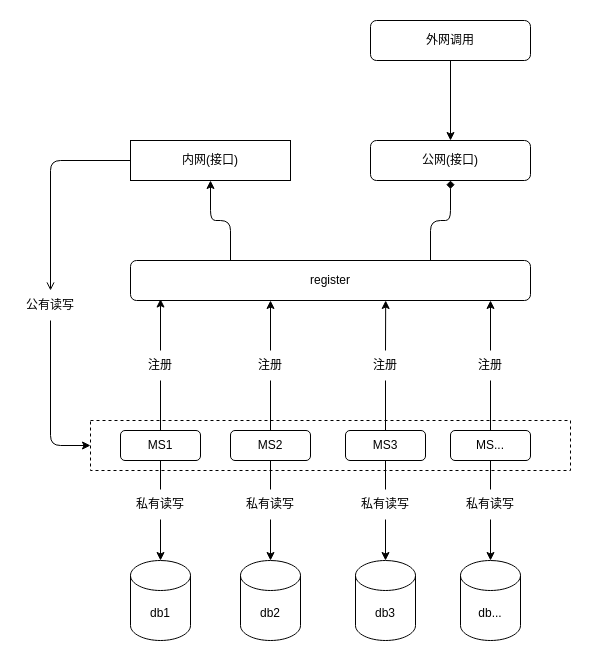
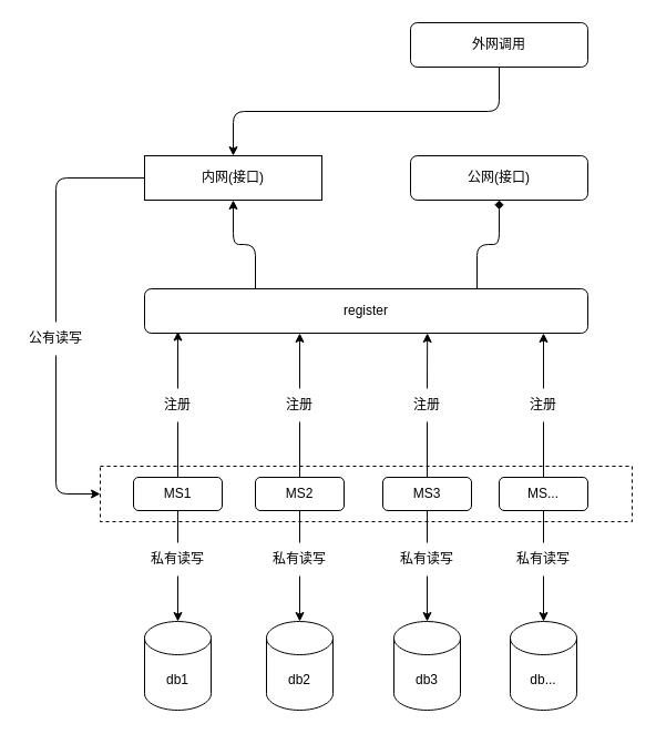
  <mxCell id="0" />
  <mxCell id="1" parent="0" />
  <mxCell id="2" style="edgeStyle=none;html=1;exitX=0.5;exitY=1;exitDx=0;exitDy=0;entryX=0.5;entryY=0;entryDx=0;entryDy=0;entryPerimeter=0;startArrow=none;startFill=0;" edge="1" parent="1" source="21" target="8"><mxGeometry relative="1" as="geometry" /></mxCell>
  <mxCell id="3" style="edgeStyle=none;html=1;exitX=0.5;exitY=0;exitDx=0;exitDy=0;entryX=0.075;entryY=0.963;entryDx=0;entryDy=0;entryPerimeter=0;startArrow=none;startFill=0;" edge="1" parent="1" source="29" target="7"><mxGeometry relative="1" as="geometry" /></mxCell>
  <mxCell id="4" value="MS1" style="rounded=1;whiteSpace=wrap;html=1;" vertex="1" parent="1"><mxGeometry x="120" y="430" width="80" height="30" as="geometry" /></mxCell>
  <mxCell id="5" style="edgeStyle=orthogonalEdgeStyle;html=1;exitX=0.25;exitY=0;exitDx=0;exitDy=0;entryX=0.5;entryY=1;entryDx=0;entryDy=0;startArrow=none;startFill=0;" edge="1" parent="1" source="7" target="38"><mxGeometry relative="1" as="geometry" /></mxCell>
  <mxCell id="6" style="edgeStyle=orthogonalEdgeStyle;html=1;exitX=0.75;exitY=0;exitDx=0;exitDy=0;entryX=0.5;entryY=1;entryDx=0;entryDy=0;startArrow=none;startFill=0;endArrow=diamond;" edge="1" parent="1" source="7" target="39"><mxGeometry relative="1" as="geometry" /></mxCell>
  <mxCell id="7" value="register" style="rounded=1;whiteSpace=wrap;html=1;" vertex="1" parent="1"><mxGeometry x="130" y="260" width="400" height="40" as="geometry" /></mxCell>
  <mxCell id="8" value="db1" style="shape=cylinder3;whiteSpace=wrap;html=1;boundedLbl=1;backgroundOutline=1;size=15;" vertex="1" parent="1"><mxGeometry x="130" y="560" width="60" height="80" as="geometry" /></mxCell>
  <mxCell id="9" value="db2" style="shape=cylinder3;whiteSpace=wrap;html=1;boundedLbl=1;backgroundOutline=1;size=15;" vertex="1" parent="1"><mxGeometry x="240" y="560" width="60" height="80" as="geometry" /></mxCell>
  <mxCell id="10" value="db3" style="shape=cylinder3;whiteSpace=wrap;html=1;boundedLbl=1;backgroundOutline=1;size=15;" vertex="1" parent="1"><mxGeometry x="355" y="560" width="60" height="80" as="geometry" /></mxCell>
  <mxCell id="11" value="db..." style="shape=cylinder3;whiteSpace=wrap;html=1;boundedLbl=1;backgroundOutline=1;size=15;" vertex="1" parent="1"><mxGeometry x="460" y="560" width="60" height="80" as="geometry" /></mxCell>
  <mxCell id="12" style="edgeStyle=none;html=1;exitX=0.5;exitY=1;exitDx=0;exitDy=0;entryX=0.5;entryY=0;entryDx=0;entryDy=0;entryPerimeter=0;startArrow=none;startFill=0;" edge="1" parent="1" source="23" target="9"><mxGeometry relative="1" as="geometry" /></mxCell>
  <mxCell id="13" style="edgeStyle=none;html=1;exitX=0.5;exitY=0;exitDx=0;exitDy=0;startArrow=none;startFill=0;" edge="1" parent="1" source="31"><mxGeometry relative="1" as="geometry"><mxPoint x="270" y="300" as="targetPoint" /></mxGeometry></mxCell>
  <mxCell id="14" value="MS2" style="rounded=1;whiteSpace=wrap;html=1;" vertex="1" parent="1"><mxGeometry x="230" y="430" width="80" height="30" as="geometry" /></mxCell>
  <mxCell id="15" style="edgeStyle=none;html=1;exitX=0.5;exitY=1;exitDx=0;exitDy=0;entryX=0.5;entryY=0;entryDx=0;entryDy=0;entryPerimeter=0;startArrow=none;startFill=0;" edge="1" parent="1" source="25" target="10"><mxGeometry relative="1" as="geometry" /></mxCell>
  <mxCell id="16" style="edgeStyle=none;html=1;exitX=0.5;exitY=0;exitDx=0;exitDy=0;entryX=0.638;entryY=1;entryDx=0;entryDy=0;entryPerimeter=0;startArrow=none;startFill=0;" edge="1" parent="1" source="33" target="7"><mxGeometry relative="1" as="geometry" /></mxCell>
  <mxCell id="17" value="MS3" style="rounded=1;whiteSpace=wrap;html=1;" vertex="1" parent="1"><mxGeometry x="345" y="430" width="80" height="30" as="geometry" /></mxCell>
  <mxCell id="18" style="edgeStyle=none;html=1;exitX=0.5;exitY=1;exitDx=0;exitDy=0;entryX=0.5;entryY=0;entryDx=0;entryDy=0;entryPerimeter=0;startArrow=none;startFill=0;" edge="1" parent="1" source="27" target="11"><mxGeometry relative="1" as="geometry" /></mxCell>
  <mxCell id="19" style="edgeStyle=none;html=1;exitX=0.5;exitY=0;exitDx=0;exitDy=0;startArrow=none;startFill=0;" edge="1" parent="1" source="35"><mxGeometry relative="1" as="geometry"><mxPoint x="490" y="300" as="targetPoint" /></mxGeometry></mxCell>
  <mxCell id="20" value="MS..." style="rounded=1;whiteSpace=wrap;html=1;" vertex="1" parent="1"><mxGeometry x="450" y="430" width="80" height="30" as="geometry" /></mxCell>
  <mxCell id="21" value="私有读写" style="text;html=1;strokeColor=none;fillColor=none;align=center;verticalAlign=middle;whiteSpace=wrap;rounded=0;" vertex="1" parent="1"><mxGeometry x="130" y="489" width="60" height="30" as="geometry" /></mxCell>
  <mxCell id="22" value="" style="edgeStyle=none;html=1;exitX=0.5;exitY=1;exitDx=0;exitDy=0;entryX=0.5;entryY=0;entryDx=0;entryDy=0;entryPerimeter=0;startArrow=none;startFill=0;endArrow=none;" edge="1" parent="1" source="4" target="21"><mxGeometry relative="1" as="geometry"><mxPoint x="160" y="460" as="sourcePoint" /><mxPoint x="160" y="560" as="targetPoint" /></mxGeometry></mxCell>
  <mxCell id="23" value="私有读写" style="text;html=1;strokeColor=none;fillColor=none;align=center;verticalAlign=middle;whiteSpace=wrap;rounded=0;" vertex="1" parent="1"><mxGeometry x="240" y="489" width="60" height="30" as="geometry" /></mxCell>
  <mxCell id="24" value="" style="edgeStyle=none;html=1;exitX=0.5;exitY=1;exitDx=0;exitDy=0;entryX=0.5;entryY=0;entryDx=0;entryDy=0;entryPerimeter=0;startArrow=none;startFill=0;endArrow=none;" edge="1" parent="1" source="14" target="23"><mxGeometry relative="1" as="geometry"><mxPoint x="270" y="460" as="sourcePoint" /><mxPoint x="270" y="560" as="targetPoint" /></mxGeometry></mxCell>
  <mxCell id="25" value="私有读写" style="text;html=1;strokeColor=none;fillColor=none;align=center;verticalAlign=middle;whiteSpace=wrap;rounded=0;" vertex="1" parent="1"><mxGeometry x="355" y="489" width="60" height="30" as="geometry" /></mxCell>
  <mxCell id="26" value="" style="edgeStyle=none;html=1;exitX=0.5;exitY=1;exitDx=0;exitDy=0;entryX=0.5;entryY=0;entryDx=0;entryDy=0;entryPerimeter=0;startArrow=none;startFill=0;endArrow=none;" edge="1" parent="1" source="17" target="25"><mxGeometry relative="1" as="geometry"><mxPoint x="385" y="460" as="sourcePoint" /><mxPoint x="385" y="560" as="targetPoint" /></mxGeometry></mxCell>
  <mxCell id="27" value="私有读写" style="text;html=1;strokeColor=none;fillColor=none;align=center;verticalAlign=middle;whiteSpace=wrap;rounded=0;" vertex="1" parent="1"><mxGeometry x="460" y="489" width="60" height="30" as="geometry" /></mxCell>
  <mxCell id="28" value="" style="edgeStyle=none;html=1;exitX=0.5;exitY=1;exitDx=0;exitDy=0;entryX=0.5;entryY=0;entryDx=0;entryDy=0;entryPerimeter=0;startArrow=none;startFill=0;endArrow=none;" edge="1" parent="1" source="20" target="27"><mxGeometry relative="1" as="geometry"><mxPoint x="490" y="460" as="sourcePoint" /><mxPoint x="490" y="560" as="targetPoint" /></mxGeometry></mxCell>
  <mxCell id="29" value="注册" style="text;html=1;strokeColor=none;fillColor=none;align=center;verticalAlign=middle;whiteSpace=wrap;rounded=0;" vertex="1" parent="1"><mxGeometry x="130" y="350" width="60" height="30" as="geometry" /></mxCell>
  <mxCell id="30" value="" style="edgeStyle=none;html=1;exitX=0.5;exitY=0;exitDx=0;exitDy=0;entryX=0.5;entryY=1;entryDx=0;entryDy=0;startArrow=none;startFill=0;endArrow=none;" edge="1" parent="1" source="4" target="29"><mxGeometry relative="1" as="geometry"><mxPoint x="160" y="430" as="sourcePoint" /><mxPoint x="160" y="298.52" as="targetPoint" /></mxGeometry></mxCell>
  <mxCell id="31" value="注册" style="text;html=1;strokeColor=none;fillColor=none;align=center;verticalAlign=middle;whiteSpace=wrap;rounded=0;" vertex="1" parent="1"><mxGeometry x="240" y="350" width="60" height="30" as="geometry" /></mxCell>
  <mxCell id="32" value="" style="edgeStyle=none;html=1;exitX=0.5;exitY=0;exitDx=0;exitDy=0;startArrow=none;startFill=0;endArrow=none;" edge="1" parent="1" source="14" target="31"><mxGeometry relative="1" as="geometry"><mxPoint x="270" y="430" as="sourcePoint" /><mxPoint x="270" y="300" as="targetPoint" /></mxGeometry></mxCell>
  <mxCell id="33" value="注册" style="text;html=1;strokeColor=none;fillColor=none;align=center;verticalAlign=middle;whiteSpace=wrap;rounded=0;" vertex="1" parent="1"><mxGeometry x="355" y="350" width="60" height="30" as="geometry" /></mxCell>
  <mxCell id="34" value="" style="edgeStyle=none;html=1;exitX=0.5;exitY=0;exitDx=0;exitDy=0;entryX=0.5;entryY=1;entryDx=0;entryDy=0;startArrow=none;startFill=0;endArrow=none;" edge="1" parent="1" source="17" target="33"><mxGeometry relative="1" as="geometry"><mxPoint x="385" y="430" as="sourcePoint" /><mxPoint x="385.2" y="300" as="targetPoint" /></mxGeometry></mxCell>
  <mxCell id="35" value="注册" style="text;html=1;strokeColor=none;fillColor=none;align=center;verticalAlign=middle;whiteSpace=wrap;rounded=0;" vertex="1" parent="1"><mxGeometry x="460" y="350" width="60" height="30" as="geometry" /></mxCell>
  <mxCell id="36" value="" style="edgeStyle=none;html=1;exitX=0.5;exitY=0;exitDx=0;exitDy=0;startArrow=none;startFill=0;endArrow=none;" edge="1" parent="1" source="20" target="35"><mxGeometry relative="1" as="geometry"><mxPoint x="490" y="430" as="sourcePoint" /><mxPoint x="490" y="300" as="targetPoint" /></mxGeometry></mxCell>
  <mxCell id="37" style="edgeStyle=orthogonalEdgeStyle;html=1;exitX=0.5;exitY=1;exitDx=0;exitDy=0;entryX=0;entryY=0.5;entryDx=0;entryDy=0;startArrow=none;startFill=0;" edge="1" parent="1" source="41" target="40"><mxGeometry relative="1" as="geometry"><Array as="points"><mxPoint x="50" y="445" /></Array></mxGeometry></mxCell>
  <mxCell id="38" value="内网(接口)" style="whiteSpace=wrap;html=1;rounded=0;" vertex="1" parent="1"><mxGeometry x="130" y="140" width="160" height="40" as="geometry" /></mxCell>
  <mxCell id="39" value="公网(接口)" style="rounded=1;whiteSpace=wrap;html=1;" vertex="1" parent="1"><mxGeometry x="370" y="140" width="160" height="40" as="geometry" /></mxCell>
  <mxCell id="40" value="" style="rounded=0;whiteSpace=wrap;html=1;fillColor=none;dashed=1;" vertex="1" parent="1"><mxGeometry x="90" y="420" width="480" height="50" as="geometry" /></mxCell>
  <mxCell id="41" value="公有读写" style="text;html=1;strokeColor=none;fillColor=none;align=center;verticalAlign=middle;whiteSpace=wrap;rounded=0;dashed=1;" vertex="1" parent="1"><mxGeometry x="20" y="290" width="60" height="30" as="geometry" /></mxCell>
- <mxCell id="42" value="" style="edgeStyle=orthogonalEdgeStyle;html=1;exitX=0;exitY=0.5;exitDx=0;exitDy=0;startArrow=none;startFill=0;endArrow=open;entryX=0.5;entryY=0;entryDx=0;entryDy=0;" edge="1" parent="1" source="38" target="41"><mxGeometry relative="1" as="geometry"><mxPoint x="130" y="160" as="sourcePoint" /><mxPoint x="30" y="270" as="targetPoint" /><Array as="points"><mxPoint x="50" y="160" /></Array></mxGeometry></mxCell>
- <mxCell id="43" style="edgeStyle=orthogonalEdgeStyle;html=1;exitX=0.5;exitY=1;exitDx=0;exitDy=0;entryX=0.5;entryY=0;entryDx=0;entryDy=0;startArrow=none;startFill=0;" edge="1" parent="1" source="44" target="39"><mxGeometry relative="1" as="geometry" /></mxCell>
+ <mxCell id="42" value="" style="edgeStyle=orthogonalEdgeStyle;html=1;exitX=0;exitY=0.5;exitDx=0;exitDy=0;startArrow=none;startFill=0;endArrow=none;entryX=0.5;entryY=0;entryDx=0;entryDy=0;" edge="1" parent="1" source="38" target="41"><mxGeometry relative="1" as="geometry"><mxPoint x="130" y="160" as="sourcePoint" /><mxPoint x="30" y="270" as="targetPoint" /><Array as="points"><mxPoint x="50" y="160" /></Array></mxGeometry></mxCell>
+ <mxCell id="43" style="edgeStyle=orthogonalEdgeStyle;html=1;exitX=0.5;exitY=1;exitDx=0;exitDy=0;startArrow=none;startFill=0;" edge="1" parent="1" source="44" target="38"><mxGeometry relative="1" as="geometry" /></mxCell>
  <mxCell id="44" value="外网调用" style="rounded=1;whiteSpace=wrap;html=1;fillColor=default;" vertex="1" parent="1"><mxGeometry x="370" y="20" width="160" height="40" as="geometry" /></mxCell>
